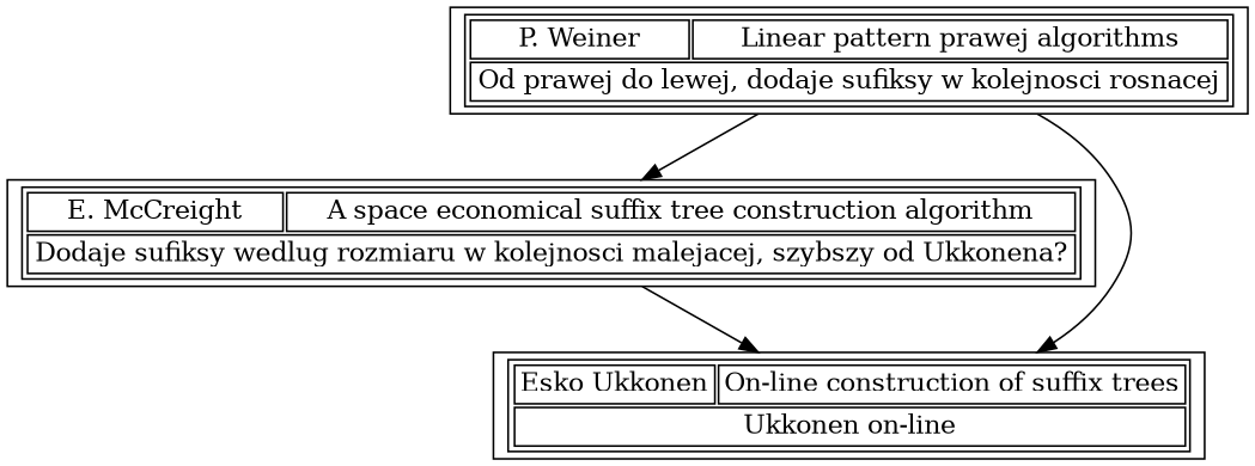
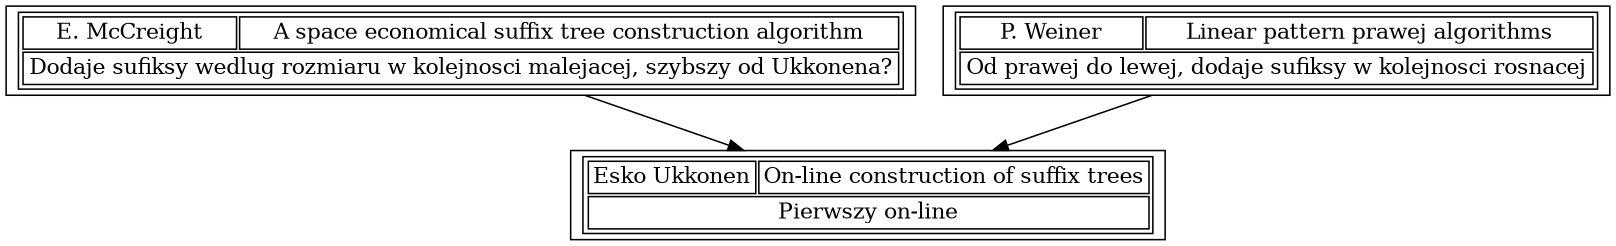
  digraph {
    node [shape=box]
    n1 [label=< 		<table> 			<tr> 				<td>E. McCreight</td> 				<td>A space economical suffix tree construction algorithm</td> 			</tr> 			<tr> 				<td colspan="2">Dodaje sufiksy wedlug rozmiaru w kolejnosci malejacej, szybszy od Ukkonena?</td> 			</tr> 		</table> 	>]
-   n2 [label=< 		<table> 			<tr> 				<td>Esko Ukkonen</td> 				<td>On-line construction of suffix trees</td> 			</tr> 			<tr> 				<td colspan="2">Ukkonen on-line</td> 			</tr> 		</table> 	>]
+   n2 [label=< 		<table> 			<tr> 				<td>Esko Ukkonen</td> 				<td>On-line construction of suffix trees</td> 			</tr> 			<tr> 				<td colspan="2">Pierwszy on-line</td> 			</tr> 		</table> 	>]
    n3 [label=< 		<table> 			<tr> 				<td>P. Weiner</td> 				<td>Linear pattern prawej algorithms</td> 			</tr> 			<tr> 				<td colspan="2">Od prawej do lewej, dodaje sufiksy w kolejnosci rosnacej</td> 			</tr> 		</table> 	>]
    n1 -> n2
-   n3 -> n1
    n3 -> n2
  }
